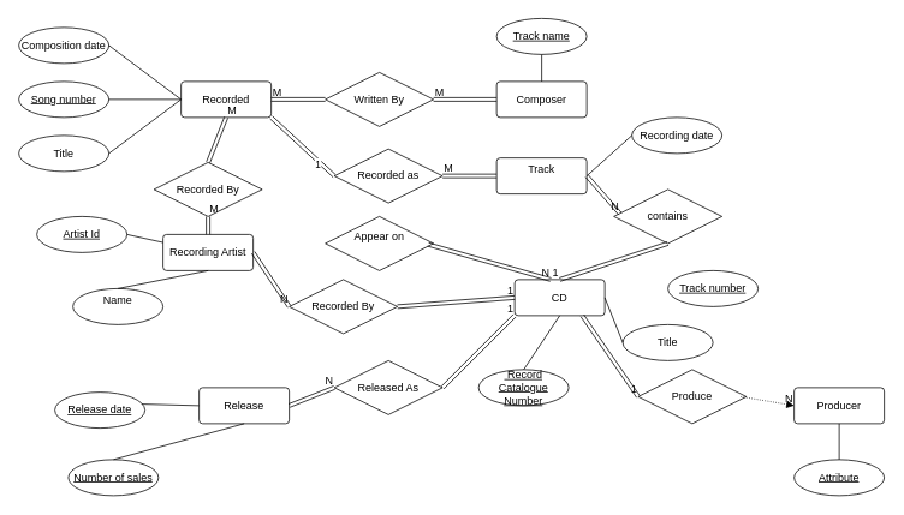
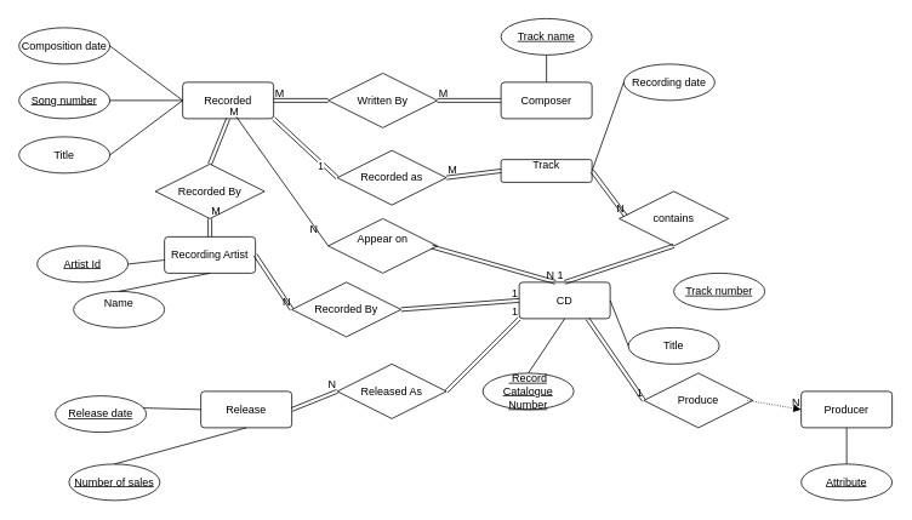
  <mxCell id="0" />
  <mxCell id="1" parent="0" />
  <mxCell id="2" value="Recorded" style="rounded=1;arcSize=10;whiteSpace=wrap;html=1;align=center;" vertex="1" parent="1"><mxGeometry x="200" y="90" width="100" height="40" as="geometry" /></mxCell>
  <mxCell id="3" value="Song number" style="ellipse;whiteSpace=wrap;html=1;align=center;fontStyle=4;" vertex="1" parent="1"><mxGeometry x="20" y="90" width="100" height="40" as="geometry" /></mxCell>
  <mxCell id="4" value="Title" style="ellipse;whiteSpace=wrap;html=1;align=center;" vertex="1" parent="1"><mxGeometry x="20" y="150" width="100" height="40" as="geometry" /></mxCell>
  <mxCell id="5" value="" style="endArrow=none;html=1;rounded=0;exitX=1;exitY=0.5;exitDx=0;exitDy=0;entryX=0;entryY=0.5;entryDx=0;entryDy=0;" edge="1" parent="1" source="3" target="2"><mxGeometry width="50" height="50" relative="1" as="geometry"><mxPoint x="140" y="120" as="sourcePoint" /><mxPoint x="190" y="70" as="targetPoint" /></mxGeometry></mxCell>
  <mxCell id="6" value="" style="endArrow=none;html=1;rounded=0;exitX=1;exitY=0.5;exitDx=0;exitDy=0;entryX=0;entryY=0.5;entryDx=0;entryDy=0;" edge="1" parent="1" source="4" target="2"><mxGeometry width="50" height="50" relative="1" as="geometry"><mxPoint x="130" y="120" as="sourcePoint" /><mxPoint x="210" y="120" as="targetPoint" /></mxGeometry></mxCell>
  <mxCell id="7" value="Composition date" style="ellipse;whiteSpace=wrap;html=1;align=center;" vertex="1" parent="1"><mxGeometry x="20" y="30" width="100" height="40" as="geometry" /></mxCell>
  <mxCell id="8" value="" style="endArrow=none;html=1;rounded=0;exitX=1;exitY=0.5;exitDx=0;exitDy=0;entryX=0;entryY=0.5;entryDx=0;entryDy=0;" edge="1" parent="1" source="7" target="2"><mxGeometry width="50" height="50" relative="1" as="geometry"><mxPoint x="130" y="120" as="sourcePoint" /><mxPoint x="210" y="120" as="targetPoint" /></mxGeometry></mxCell>
  <mxCell id="9" value="Composer" style="rounded=1;arcSize=10;whiteSpace=wrap;html=1;align=center;" vertex="1" parent="1"><mxGeometry x="550" y="90" width="100" height="40" as="geometry" /></mxCell>
  <mxCell id="10" value="Track name" style="ellipse;whiteSpace=wrap;html=1;align=center;fontStyle=4;" vertex="1" parent="1"><mxGeometry x="550" y="20" width="100" height="40" as="geometry" /></mxCell>
  <mxCell id="11" value="Written By" style="shape=rhombus;perimeter=rhombusPerimeter;whiteSpace=wrap;html=1;align=center;" vertex="1" parent="1"><mxGeometry x="360" y="80" width="120" height="60" as="geometry" /></mxCell>
  <mxCell id="12" value="" style="shape=link;html=1;rounded=0;" edge="1" parent="1"><mxGeometry relative="1" as="geometry"><mxPoint x="300" y="110" as="sourcePoint" /><mxPoint x="360" y="110" as="targetPoint" /></mxGeometry></mxCell>
  <mxCell id="13" value="M" style="resizable=0;html=1;whiteSpace=wrap;align=left;verticalAlign=bottom;" connectable="0" vertex="1" parent="12"><mxGeometry x="-1" relative="1" as="geometry" /></mxCell>
  <mxCell id="14" value="" style="shape=link;html=1;rounded=0;" edge="1" parent="1"><mxGeometry relative="1" as="geometry"><mxPoint x="480" y="110" as="sourcePoint" /><mxPoint x="550" y="110" as="targetPoint" /></mxGeometry></mxCell>
  <mxCell id="15" value="M" style="resizable=0;html=1;whiteSpace=wrap;align=left;verticalAlign=bottom;" connectable="0" vertex="1" parent="14"><mxGeometry x="-1" relative="1" as="geometry" /></mxCell>
  <mxCell id="16" value="Recording Artist" style="rounded=1;arcSize=10;whiteSpace=wrap;html=1;align=center;" vertex="1" parent="1"><mxGeometry x="180" y="260" width="100" height="40" as="geometry" /></mxCell>
  <mxCell id="17" value="CD" style="rounded=1;arcSize=10;whiteSpace=wrap;html=1;align=center;" vertex="1" parent="1"><mxGeometry x="570" y="310" width="100" height="40" as="geometry" /></mxCell>
  <mxCell id="18" value="Release" style="rounded=1;arcSize=10;whiteSpace=wrap;html=1;align=center;" vertex="1" parent="1"><mxGeometry x="220" y="430" width="100" height="40" as="geometry" /></mxCell>
  <mxCell id="19" value="Name&lt;div&gt;&lt;br&gt;&lt;/div&gt;" style="ellipse;whiteSpace=wrap;html=1;align=center;" vertex="1" parent="1"><mxGeometry x="80" y="320" width="100" height="40" as="geometry" /></mxCell>
- <mxCell id="20" value="Artist Id" style="ellipse;whiteSpace=wrap;html=1;align=center;fontStyle=4;" vertex="1" parent="1"><mxGeometry x="40" y="240" width="100" height="40" as="geometry" /></mxCell>
+ <mxCell id="20" value="Artist Id" style="ellipse;whiteSpace=wrap;html=1;align=center;fontStyle=4;" vertex="1" parent="1"><mxGeometry x="40" y="270" width="100" height="40" as="geometry" /></mxCell>
  <mxCell id="21" value="" style="endArrow=none;html=1;rounded=0;entryX=1;entryY=0.5;entryDx=0;entryDy=0;" edge="1" parent="1" source="16" target="20"><mxGeometry relative="1" as="geometry"><mxPoint x="420" y="220" as="sourcePoint" /><mxPoint x="580" y="220" as="targetPoint" /></mxGeometry></mxCell>
  <mxCell id="22" value="" style="endArrow=none;html=1;rounded=0;entryX=0.5;entryY=1;entryDx=0;entryDy=0;exitX=0.5;exitY=0;exitDx=0;exitDy=0;" edge="1" parent="1" source="19" target="16"><mxGeometry relative="1" as="geometry"><mxPoint x="410" y="280" as="sourcePoint" /><mxPoint x="450" y="280" as="targetPoint" /></mxGeometry></mxCell>
  <mxCell id="23" value="&amp;nbsp;Record Catalogue Number" style="ellipse;whiteSpace=wrap;html=1;align=center;fontStyle=4;" vertex="1" parent="1"><mxGeometry x="530" y="410" width="100" height="40" as="geometry" /></mxCell>
  <mxCell id="24" value="" style="endArrow=none;html=1;rounded=0;entryX=0.5;entryY=1;entryDx=0;entryDy=0;exitX=0.5;exitY=0;exitDx=0;exitDy=0;" edge="1" parent="1" source="23" target="17"><mxGeometry relative="1" as="geometry"><mxPoint x="450" y="380" as="sourcePoint" /><mxPoint x="450" y="340" as="targetPoint" /></mxGeometry></mxCell>
  <mxCell id="25" value="Title" style="ellipse;whiteSpace=wrap;html=1;align=center;" vertex="1" parent="1"><mxGeometry x="690" y="360" width="100" height="40" as="geometry" /></mxCell>
  <mxCell id="26" value="Recorded By" style="shape=rhombus;perimeter=rhombusPerimeter;whiteSpace=wrap;html=1;align=center;" vertex="1" parent="1"><mxGeometry x="170" y="180" width="120" height="60" as="geometry" /></mxCell>
  <mxCell id="27" value="" style="endArrow=none;html=1;rounded=0;entryX=0.5;entryY=0;entryDx=0;entryDy=0;exitX=0.5;exitY=1;exitDx=0;exitDy=0;" edge="1" parent="1" source="10" target="9"><mxGeometry relative="1" as="geometry"><mxPoint x="310" y="280" as="sourcePoint" /><mxPoint x="360" y="280" as="targetPoint" /></mxGeometry></mxCell>
  <mxCell id="28" value="" style="shape=link;html=1;rounded=0;exitX=0.5;exitY=1;exitDx=0;exitDy=0;entryX=0.5;entryY=0;entryDx=0;entryDy=0;" edge="1" parent="1" source="26" target="16"><mxGeometry relative="1" as="geometry"><mxPoint x="260" y="140" as="sourcePoint" /><mxPoint x="260" y="170" as="targetPoint" /></mxGeometry></mxCell>
  <mxCell id="29" value="M" style="resizable=0;html=1;whiteSpace=wrap;align=left;verticalAlign=bottom;" connectable="0" vertex="1" parent="28"><mxGeometry x="-1" relative="1" as="geometry" /></mxCell>
  <mxCell id="30" value="" style="shape=link;html=1;rounded=0;exitX=0.5;exitY=1;exitDx=0;exitDy=0;entryX=0.5;entryY=0;entryDx=0;entryDy=0;" edge="1" parent="1" source="2" target="26"><mxGeometry relative="1" as="geometry"><mxPoint x="260" y="235" as="sourcePoint" /><mxPoint x="250" y="170" as="targetPoint" /></mxGeometry></mxCell>
  <mxCell id="31" value="M" style="resizable=0;html=1;whiteSpace=wrap;align=left;verticalAlign=bottom;" connectable="0" vertex="1" parent="30"><mxGeometry x="-1" relative="1" as="geometry" /></mxCell>
  <mxCell id="32" value="" style="shape=link;html=1;rounded=0;entryX=1;entryY=1;entryDx=0;entryDy=0;exitX=0;exitY=0.5;exitDx=0;exitDy=0;" edge="1" parent="1" source="34" target="2"><mxGeometry relative="1" as="geometry"><mxPoint x="370" y="170" as="sourcePoint" /><mxPoint x="500" y="190" as="targetPoint" /></mxGeometry></mxCell>
  <mxCell id="33" value="1" style="edgeLabel;html=1;align=center;verticalAlign=middle;resizable=0;points=[];" vertex="1" connectable="0" parent="32"><mxGeometry x="-0.523" y="3" relative="1" as="geometry"><mxPoint as="offset" /></mxGeometry></mxCell>
  <mxCell id="34" value="Recorded as" style="shape=rhombus;perimeter=rhombusPerimeter;whiteSpace=wrap;html=1;align=center;" vertex="1" parent="1"><mxGeometry x="370" y="165" width="120" height="60" as="geometry" /></mxCell>
- <mxCell id="35" value="Track&lt;div&gt;&lt;br&gt;&lt;/div&gt;" style="rounded=1;arcSize=10;whiteSpace=wrap;html=1;align=center;" vertex="1" parent="1"><mxGeometry x="550" y="175" width="100" height="40" as="geometry" /></mxCell>
+ <mxCell id="35" value="Track&lt;div&gt;&lt;br&gt;&lt;/div&gt;" style="rounded=1;arcSize=10;whiteSpace=wrap;html=1;align=center;" vertex="1" parent="1"><mxGeometry x="550" y="175" width="100" height="25" as="geometry" /></mxCell>
  <mxCell id="36" value="" style="shape=link;html=1;rounded=0;exitX=1;exitY=0.5;exitDx=0;exitDy=0;entryX=0;entryY=0.5;entryDx=0;entryDy=0;" edge="1" parent="1" source="34" target="35"><mxGeometry relative="1" as="geometry"><mxPoint x="490" y="120" as="sourcePoint" /><mxPoint x="560" y="120" as="targetPoint" /></mxGeometry></mxCell>
  <mxCell id="37" value="M" style="resizable=0;html=1;whiteSpace=wrap;align=left;verticalAlign=bottom;" connectable="0" vertex="1" parent="36"><mxGeometry x="-1" relative="1" as="geometry" /></mxCell>
  <mxCell id="38" value="contains" style="shape=rhombus;perimeter=rhombusPerimeter;whiteSpace=wrap;html=1;align=center;" vertex="1" parent="1"><mxGeometry x="680" y="210" width="120" height="60" as="geometry" /></mxCell>
  <mxCell id="39" value="" style="shape=link;html=1;rounded=0;exitX=0.5;exitY=1;exitDx=0;exitDy=0;entryX=0.5;entryY=0;entryDx=0;entryDy=0;" edge="1" parent="1" source="38" target="17"><mxGeometry relative="1" as="geometry"><mxPoint x="711.96" y="290" as="sourcePoint" /><mxPoint x="510" y="394.02" as="targetPoint" /></mxGeometry></mxCell>
  <mxCell id="40" value="1" style="resizable=0;html=1;whiteSpace=wrap;align=right;verticalAlign=bottom;" connectable="0" vertex="1" parent="39"><mxGeometry x="1" relative="1" as="geometry" /></mxCell>
  <mxCell id="41" value="" style="shape=link;html=1;rounded=0;exitX=1;exitY=0.5;exitDx=0;exitDy=0;entryX=0.058;entryY=0.45;entryDx=0;entryDy=0;entryPerimeter=0;" edge="1" parent="1" source="35" target="38"><mxGeometry relative="1" as="geometry"><mxPoint x="710" y="120" as="sourcePoint" /><mxPoint x="870" y="120" as="targetPoint" /></mxGeometry></mxCell>
  <mxCell id="42" value="N" style="resizable=0;html=1;whiteSpace=wrap;align=right;verticalAlign=bottom;" connectable="0" vertex="1" parent="41"><mxGeometry x="1" relative="1" as="geometry" /></mxCell>
  <mxCell id="43" value="" style="endArrow=none;html=1;rounded=0;exitX=0;exitY=0.5;exitDx=0;exitDy=0;entryX=1;entryY=0.5;entryDx=0;entryDy=0;" edge="1" parent="1" source="25" target="17"><mxGeometry width="50" height="50" relative="1" as="geometry"><mxPoint x="130" y="60" as="sourcePoint" /><mxPoint x="210" y="120" as="targetPoint" /></mxGeometry></mxCell>
  <mxCell id="44" value="Recorded By" style="shape=rhombus;perimeter=rhombusPerimeter;whiteSpace=wrap;html=1;align=center;" vertex="1" parent="1"><mxGeometry x="320" y="310" width="120" height="60" as="geometry" /></mxCell>
  <mxCell id="45" value="" style="shape=link;html=1;rounded=0;exitX=1;exitY=0.5;exitDx=0;exitDy=0;entryX=0;entryY=0.5;entryDx=0;entryDy=0;" edge="1" parent="1" source="16" target="44"><mxGeometry relative="1" as="geometry"><mxPoint x="310" y="270" as="sourcePoint" /><mxPoint x="470" y="270" as="targetPoint" /></mxGeometry></mxCell>
  <mxCell id="46" value="N" style="resizable=0;html=1;whiteSpace=wrap;align=right;verticalAlign=bottom;" connectable="0" vertex="1" parent="45"><mxGeometry x="1" relative="1" as="geometry" /></mxCell>
  <mxCell id="47" value="" style="shape=link;html=1;rounded=0;exitX=1;exitY=0.5;exitDx=0;exitDy=0;entryX=0;entryY=0.5;entryDx=0;entryDy=0;" edge="1" parent="1" source="44" target="17"><mxGeometry relative="1" as="geometry"><mxPoint x="530" y="270" as="sourcePoint" /><mxPoint x="690" y="270" as="targetPoint" /></mxGeometry></mxCell>
  <mxCell id="48" value="1" style="resizable=0;html=1;whiteSpace=wrap;align=right;verticalAlign=bottom;" connectable="0" vertex="1" parent="47"><mxGeometry x="1" relative="1" as="geometry" /></mxCell>
  <mxCell id="49" value="Appear on&lt;div&gt;&lt;br&gt;&lt;/div&gt;" style="shape=rhombus;perimeter=rhombusPerimeter;whiteSpace=wrap;html=1;align=center;" vertex="1" parent="1"><mxGeometry x="360" y="240" width="120" height="60" as="geometry" /></mxCell>
  <mxCell id="50" value="" style="shape=link;html=1;rounded=0;exitX=0.95;exitY=0.517;exitDx=0;exitDy=0;exitPerimeter=0;" edge="1" parent="1" source="49"><mxGeometry relative="1" as="geometry"><mxPoint x="500" y="270" as="sourcePoint" /><mxPoint x="610" y="310" as="targetPoint" /></mxGeometry></mxCell>
  <mxCell id="51" value="N" style="resizable=0;html=1;whiteSpace=wrap;align=right;verticalAlign=bottom;" connectable="0" vertex="1" parent="50"><mxGeometry x="1" relative="1" as="geometry" /></mxCell>
+ <mxCell id="52" value="" style="endArrow=none;html=1;rounded=0;exitX=0.59;exitY=0.95;exitDx=0;exitDy=0;exitPerimeter=0;entryX=0;entryY=0.5;entryDx=0;entryDy=0;" edge="1" parent="1" source="2" target="49"><mxGeometry relative="1" as="geometry"><mxPoint x="310" y="230" as="sourcePoint" /><mxPoint x="350" y="250" as="targetPoint" /></mxGeometry></mxCell>
+ <mxCell id="53" value="N" style="resizable=0;html=1;whiteSpace=wrap;align=right;verticalAlign=bottom;" connectable="0" vertex="1" parent="52"><mxGeometry x="1" relative="1" as="geometry"><mxPoint x="-10" y="-10" as="offset" /></mxGeometry></mxCell>
  <mxCell id="54" value="" style="shape=link;html=1;rounded=0;exitX=0.75;exitY=1;exitDx=0;exitDy=0;entryX=0;entryY=0.5;entryDx=0;entryDy=0;" edge="1" parent="1" source="17" target="57"><mxGeometry relative="1" as="geometry"><mxPoint x="670" y="410" as="sourcePoint" /><mxPoint x="740" y="430" as="targetPoint" /></mxGeometry></mxCell>
  <mxCell id="55" value="1" style="resizable=0;html=1;whiteSpace=wrap;align=right;verticalAlign=bottom;" connectable="0" vertex="1" parent="54"><mxGeometry x="1" relative="1" as="geometry"><mxPoint as="offset" /></mxGeometry></mxCell>
  <mxCell id="56" value="Producer" style="rounded=1;arcSize=10;whiteSpace=wrap;html=1;align=center;" vertex="1" parent="1"><mxGeometry x="880" y="430" width="100" height="40" as="geometry" /></mxCell>
  <mxCell id="57" value="Produce" style="shape=rhombus;perimeter=rhombusPerimeter;whiteSpace=wrap;html=1;align=center;" vertex="1" parent="1"><mxGeometry x="707" y="410" width="120" height="60" as="geometry" /></mxCell>
  <mxCell id="58" value="" style="endArrow=block;html=1;rounded=0;dashed=1;dashPattern=1 2;exitX=0.95;exitY=0.5;exitDx=0;exitDy=0;exitPerimeter=0;entryX=0;entryY=0.5;entryDx=0;entryDy=0;" edge="1" parent="1" source="57" target="56"><mxGeometry relative="1" as="geometry"><mxPoint x="830" y="400" as="sourcePoint" /><mxPoint x="990" y="400" as="targetPoint" /></mxGeometry></mxCell>
  <mxCell id="59" value="N" style="resizable=0;html=1;whiteSpace=wrap;align=right;verticalAlign=bottom;" connectable="0" vertex="1" parent="58"><mxGeometry x="1" relative="1" as="geometry" /></mxCell>
  <mxCell id="60" value="Attribute" style="ellipse;whiteSpace=wrap;html=1;align=center;fontStyle=4;" vertex="1" parent="1"><mxGeometry x="880" y="510" width="100" height="40" as="geometry" /></mxCell>
  <mxCell id="61" value="" style="endArrow=none;html=1;rounded=0;exitX=0.5;exitY=1;exitDx=0;exitDy=0;entryX=0.5;entryY=0;entryDx=0;entryDy=0;" edge="1" parent="1" source="56" target="60"><mxGeometry relative="1" as="geometry"><mxPoint x="970" y="470" as="sourcePoint" /><mxPoint x="1130" y="470" as="targetPoint" /></mxGeometry></mxCell>
  <mxCell id="62" value="Number of sales" style="ellipse;whiteSpace=wrap;html=1;align=center;fontStyle=4;" vertex="1" parent="1"><mxGeometry x="75" y="510" width="100" height="40" as="geometry" /></mxCell>
  <mxCell id="63" value="Track number" style="ellipse;whiteSpace=wrap;html=1;align=center;fontStyle=4;" vertex="1" parent="1"><mxGeometry x="740" y="300" width="100" height="40" as="geometry" /></mxCell>
- <mxCell id="64" value="Recording date" style="ellipse;whiteSpace=wrap;html=1;align=center;" vertex="1" parent="1"><mxGeometry x="700" y="130" width="100" height="40" as="geometry" /></mxCell>
+ <mxCell id="64" value="Recording date" style="ellipse;whiteSpace=wrap;html=1;align=center;" vertex="1" parent="1"><mxGeometry x="685" y="70" width="100" height="40" as="geometry" /></mxCell>
  <mxCell id="65" value="" style="endArrow=none;html=1;rounded=0;exitX=0;exitY=0.5;exitDx=0;exitDy=0;entryX=1;entryY=0.5;entryDx=0;entryDy=0;" edge="1" parent="1" source="64" target="35"><mxGeometry width="50" height="50" relative="1" as="geometry"><mxPoint x="750" y="330" as="sourcePoint" /><mxPoint x="680" y="340" as="targetPoint" /><Array as="points" /></mxGeometry></mxCell>
  <mxCell id="66" value="Released As" style="shape=rhombus;perimeter=rhombusPerimeter;whiteSpace=wrap;html=1;align=center;" vertex="1" parent="1"><mxGeometry x="370" y="400" width="120" height="60" as="geometry" /></mxCell>
  <mxCell id="67" value="" style="shape=link;html=1;rounded=0;exitX=1;exitY=0.5;exitDx=0;exitDy=0;entryX=0;entryY=1;entryDx=0;entryDy=0;" edge="1" parent="1" source="66" target="17"><mxGeometry relative="1" as="geometry"><mxPoint x="470" y="380" as="sourcePoint" /><mxPoint x="630" y="380" as="targetPoint" /></mxGeometry></mxCell>
  <mxCell id="68" value="1" style="resizable=0;html=1;whiteSpace=wrap;align=right;verticalAlign=bottom;" connectable="0" vertex="1" parent="67"><mxGeometry x="1" relative="1" as="geometry" /></mxCell>
  <mxCell id="69" value="" style="shape=link;html=1;rounded=0;exitX=1;exitY=0.5;exitDx=0;exitDy=0;entryX=0;entryY=0.5;entryDx=0;entryDy=0;" edge="1" parent="1" source="18" target="66"><mxGeometry relative="1" as="geometry"><mxPoint x="370" y="500" as="sourcePoint" /><mxPoint x="530" y="500" as="targetPoint" /></mxGeometry></mxCell>
  <mxCell id="70" value="N" style="resizable=0;html=1;whiteSpace=wrap;align=right;verticalAlign=bottom;" connectable="0" vertex="1" parent="69"><mxGeometry x="1" relative="1" as="geometry" /></mxCell>
  <mxCell id="71" value="" style="endArrow=none;html=1;rounded=0;entryX=0.99;entryY=0.3;entryDx=0;entryDy=0;entryPerimeter=0;exitX=0;exitY=0.5;exitDx=0;exitDy=0;" edge="1" parent="1" source="18"><mxGeometry relative="1" as="geometry"><mxPoint x="190" y="296" as="sourcePoint" /><mxPoint x="109" y="447" as="targetPoint" /></mxGeometry></mxCell>
  <mxCell id="72" value="" style="endArrow=none;html=1;rounded=0;entryX=0.5;entryY=0;entryDx=0;entryDy=0;exitX=0.5;exitY=1;exitDx=0;exitDy=0;" edge="1" parent="1" source="18" target="62"><mxGeometry relative="1" as="geometry"><mxPoint x="150" y="540" as="sourcePoint" /><mxPoint x="100" y="540" as="targetPoint" /></mxGeometry></mxCell>
  <mxCell id="73" value="Release date" style="ellipse;whiteSpace=wrap;html=1;align=center;fontStyle=4;" vertex="1" parent="1"><mxGeometry x="60" y="435" width="100" height="40" as="geometry" /></mxCell>
